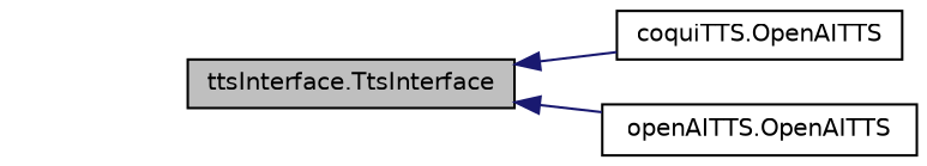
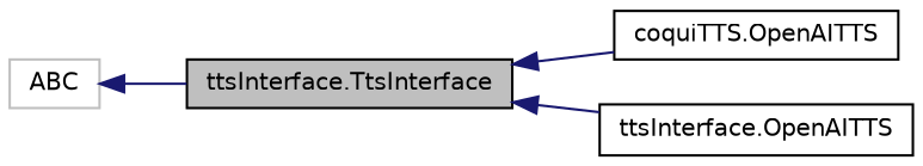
  digraph {
    fontname="DejaVu Sans"
    rankdir=LR
    node [color=black fillcolor=white fontname="DejaVu Sans" fontsize=10 shape=record style=filled]
    edge [color=midnightblue dir=back fontname="DejaVu Sans" fontsize=10 labelfontname=Helvetica labelfontsize=10 style=solid]
    n1 [fillcolor=grey75 fontcolor=black height=0.2 label="ttsInterface.TtsInterface" width=0.4]
    n2 [height=0.2 label="coquiTTS.OpenAITTS" width=0.4]
-   n3 [height=0.2 label="openAITTS.OpenAITTS" width=0.4]
+   n3 [height=0.2 label="ttsInterface.OpenAITTS" width=0.4]
+   n4 [color=grey75 height=0.2 label=ABC width=0.4]
    n1 -> n2
    n1 -> n3
+   n4 -> n1
  }
